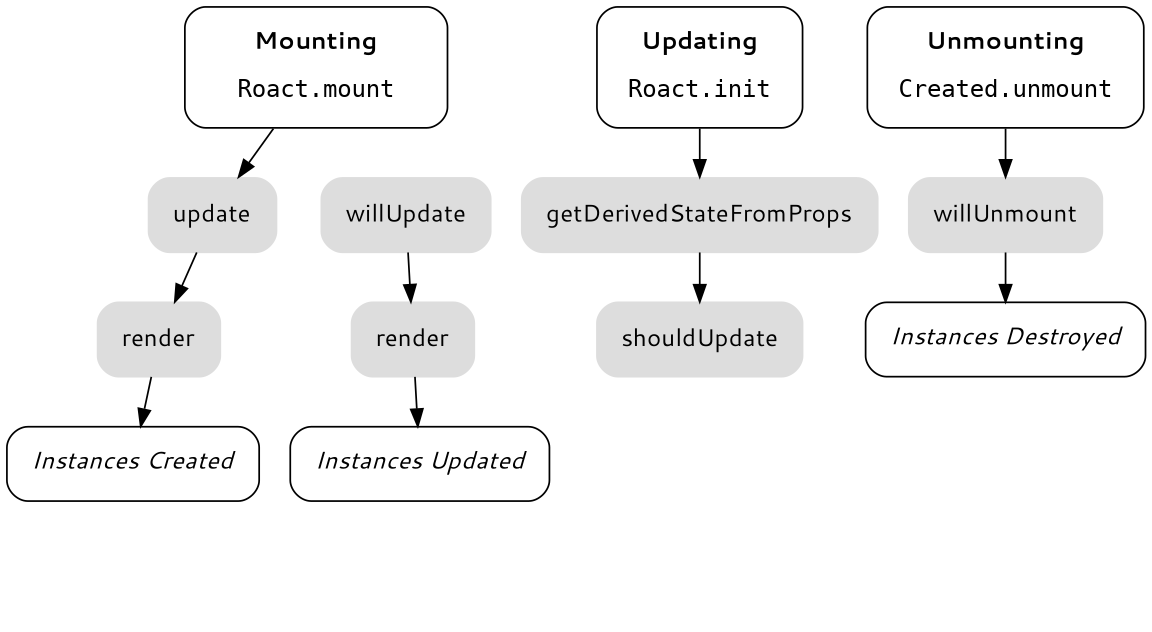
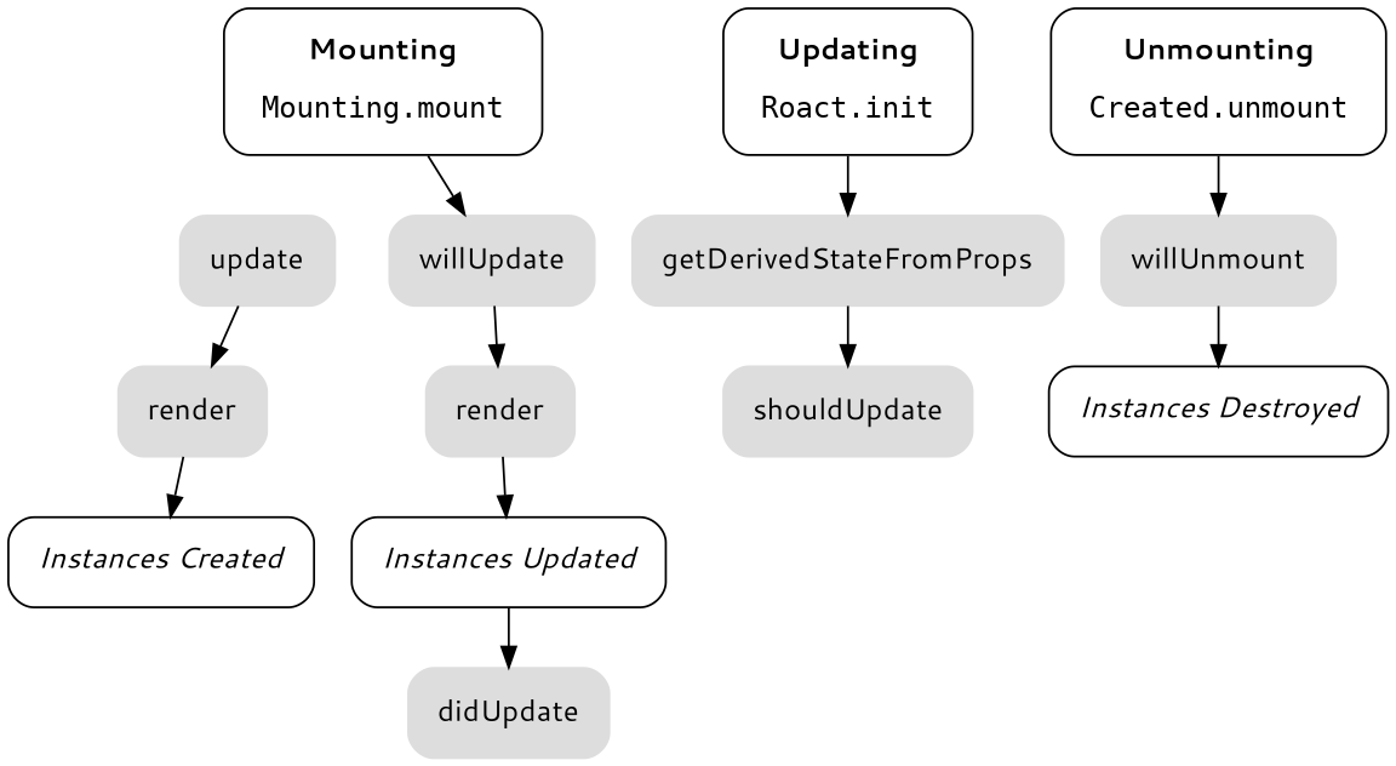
  digraph {
    ranksep=0.4
    node [color="#dddddd" fontname="Segoe UI" margin=0.2 shape=box style="rounded,filled"]
    n1 [label=render]
    n2 [color="#000000" label=<<i>Instances Created</i>> style=rounded]
-   n3 [color="#000000" label=< 		<b>Mounting</b> 		<br /><br /> 		<font face="monospace">Roact.mount</font> 	> style=rounded]
+   n3 [color="#000000" label=< 		<b>Mounting</b> 		<br /><br /> 		<font face="monospace">Mounting.mount</font> 	> style=rounded]
    n4 [label=update]
    n5 [color="#000000" label=<<i>Instances Updated</i>> style=rounded]
+   didUpdate
    n7 [color="#000000" label=< 		<b>Updating</b> 		<br /><br /> 		<font face="monospace">Roact.init</font> 	> style=rounded]
    getDerivedStateFromProps
    shouldUpdate
    willUpdate
    render
    n12 [color="#000000" label=<<i>Instances Destroyed</i>> style=rounded]
    n13 [color="#000000" label=< 		<b>Unmounting</b> 		<br /><br /> 		<font face="monospace">Created.unmount</font> 	> style=rounded]
    willUnmount
    n1 -> n2
-   n3 -> n4
+   n3 -> willUpdate
    n4 -> n1
+   n5 -> didUpdate
    n7 -> getDerivedStateFromProps
    getDerivedStateFromProps -> shouldUpdate
    willUpdate -> render
    render -> n5
    n13 -> willUnmount
    willUnmount -> n12
  }
